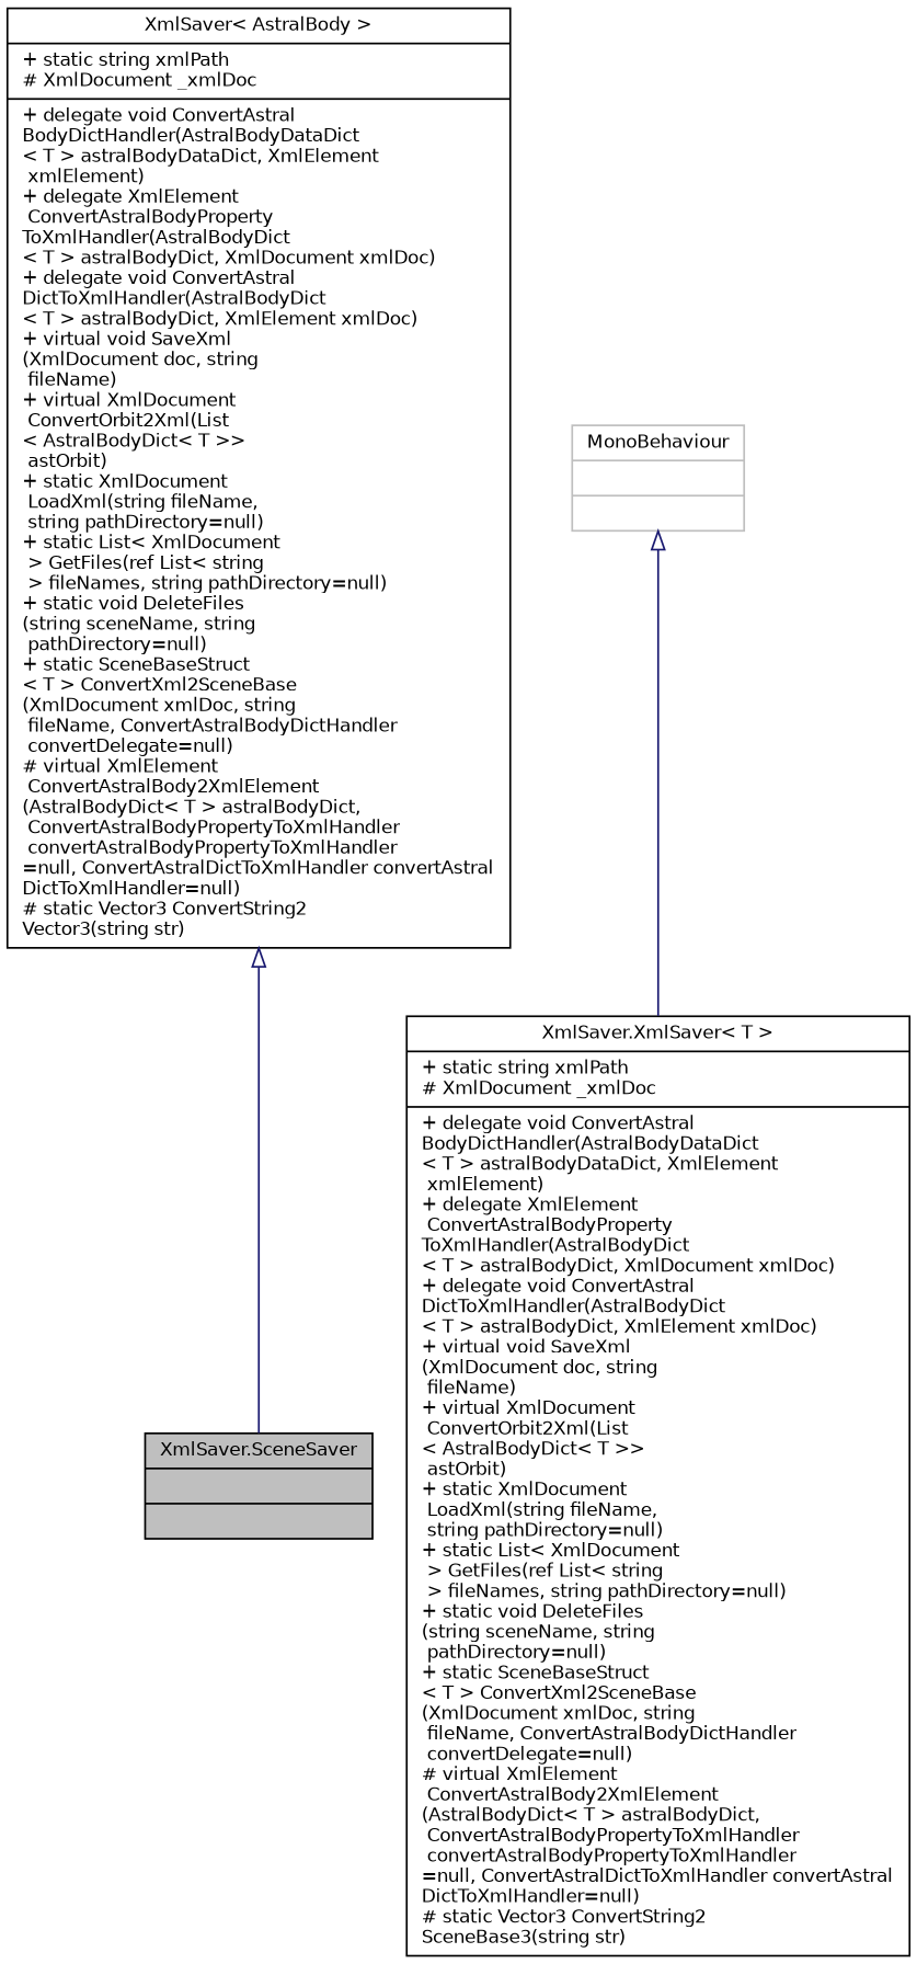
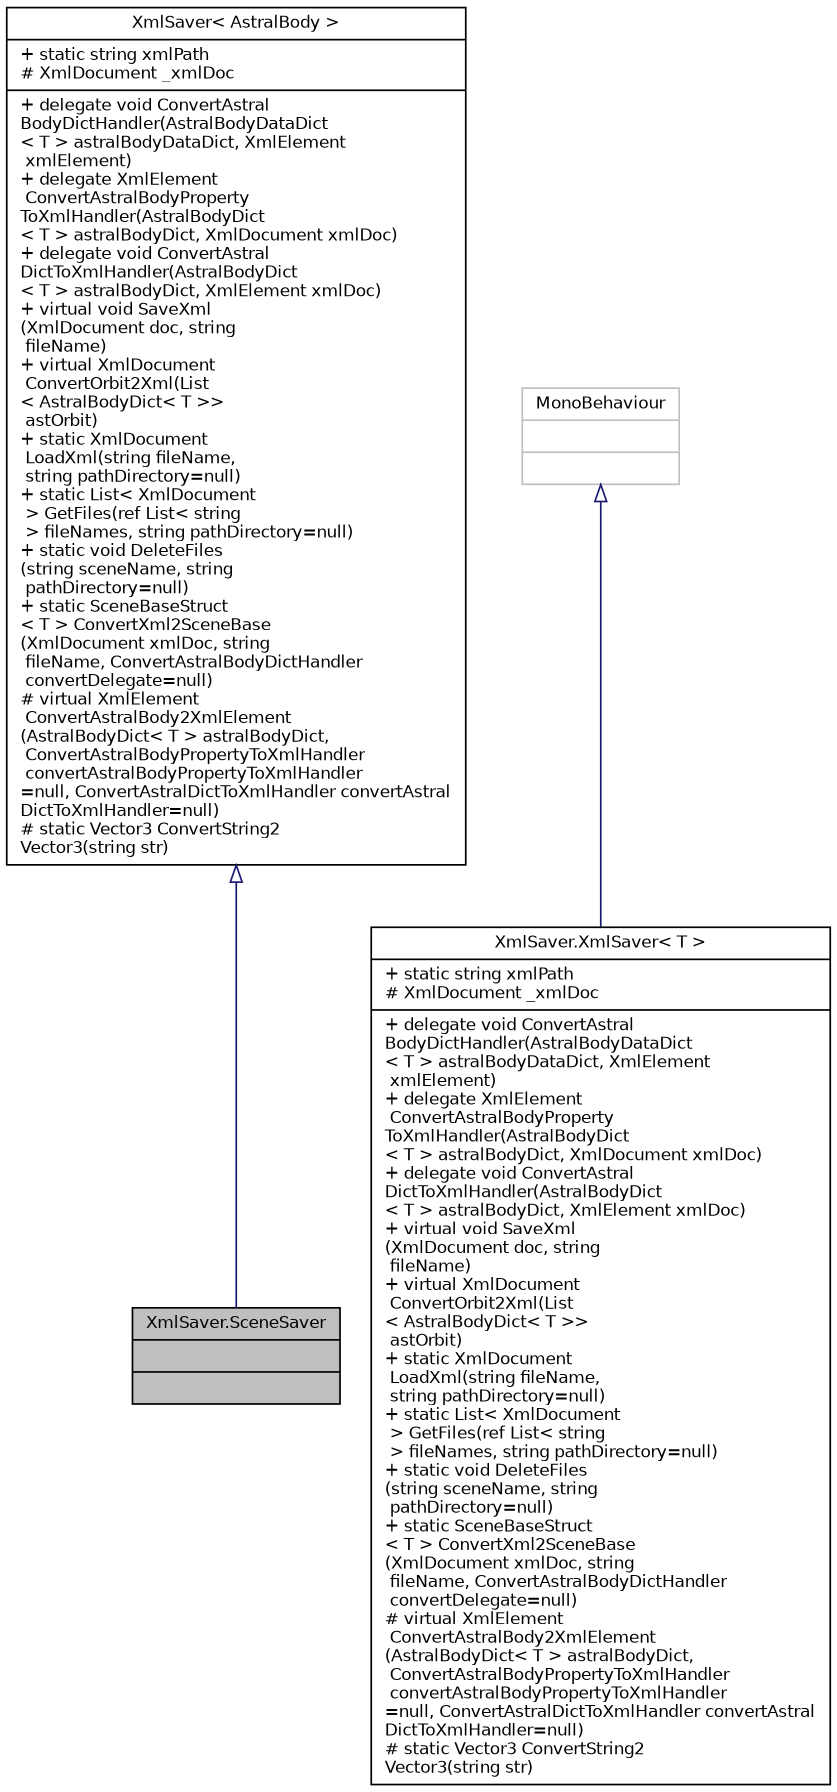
  digraph {
    node [color=black fillcolor=white fontname=Helvetica fontsize=10 shape=record style=filled]
    edge [arrowtail=onormal color=midnightblue dir=back fontname=Helvetica fontsize=10 labelfontname=Helvetica labelfontsize=10 style=solid]
    n1 [fillcolor=grey75 fontcolor=black height=0.2 label="{XmlSaver.SceneSaver\n||}" width=0.4]
    n2 [height=0.2 label="{XmlSaver\< AstralBody \>\n|+ static string xmlPath\l# XmlDocument _xmlDoc\l|+ delegate void ConvertAstral\lBodyDictHandler(AstralBodyDataDict\l\< T \> astralBodyDataDict, XmlElement\l xmlElement)\l+ delegate XmlElement\l ConvertAstralBodyProperty\lToXmlHandler(AstralBodyDict\l\< T \> astralBodyDict, XmlDocument xmlDoc)\l+ delegate void ConvertAstral\lDictToXmlHandler(AstralBodyDict\l\< T \> astralBodyDict, XmlElement xmlDoc)\l+ virtual void SaveXml\l(XmlDocument doc, string\l fileName)\l+ virtual XmlDocument\l ConvertOrbit2Xml(List\l\< AstralBodyDict\< T \>\>\l astOrbit)\l+ static XmlDocument\l LoadXml(string fileName,\l string pathDirectory=null)\l+ static List\< XmlDocument\l \> GetFiles(ref List\< string\l \> fileNames, string pathDirectory=null)\l+ static void DeleteFiles\l(string sceneName, string\l pathDirectory=null)\l+ static SceneBaseStruct\l\< T \> ConvertXml2SceneBase\l(XmlDocument xmlDoc, string\l fileName, ConvertAstralBodyDictHandler\l convertDelegate=null)\l# virtual XmlElement\l ConvertAstralBody2XmlElement\l(AstralBodyDict\< T \> astralBodyDict,\l ConvertAstralBodyPropertyToXmlHandler\l convertAstralBodyPropertyToXmlHandler\l=null, ConvertAstralDictToXmlHandler convertAstral\lDictToXmlHandler=null)\l# static Vector3 ConvertString2\lVector3(string str)\l}" width=0.4]
-   n3 [height=0.2 label="{XmlSaver.XmlSaver\< T \>\n|+ static string xmlPath\l# XmlDocument _xmlDoc\l|+ delegate void ConvertAstral\lBodyDictHandler(AstralBodyDataDict\l\< T \> astralBodyDataDict, XmlElement\l xmlElement)\l+ delegate XmlElement\l ConvertAstralBodyProperty\lToXmlHandler(AstralBodyDict\l\< T \> astralBodyDict, XmlDocument xmlDoc)\l+ delegate void ConvertAstral\lDictToXmlHandler(AstralBodyDict\l\< T \> astralBodyDict, XmlElement xmlDoc)\l+ virtual void SaveXml\l(XmlDocument doc, string\l fileName)\l+ virtual XmlDocument\l ConvertOrbit2Xml(List\l\< AstralBodyDict\< T \>\>\l astOrbit)\l+ static XmlDocument\l LoadXml(string fileName,\l string pathDirectory=null)\l+ static List\< XmlDocument\l \> GetFiles(ref List\< string\l \> fileNames, string pathDirectory=null)\l+ static void DeleteFiles\l(string sceneName, string\l pathDirectory=null)\l+ static SceneBaseStruct\l\< T \> ConvertXml2SceneBase\l(XmlDocument xmlDoc, string\l fileName, ConvertAstralBodyDictHandler\l convertDelegate=null)\l# virtual XmlElement\l ConvertAstralBody2XmlElement\l(AstralBodyDict\< T \> astralBodyDict,\l ConvertAstralBodyPropertyToXmlHandler\l convertAstralBodyPropertyToXmlHandler\l=null, ConvertAstralDictToXmlHandler convertAstral\lDictToXmlHandler=null)\l# static Vector3 ConvertString2\lSceneBase3(string str)\l}" width=0.4]
+   n3 [height=0.2 label="{XmlSaver.XmlSaver\< T \>\n|+ static string xmlPath\l# XmlDocument _xmlDoc\l|+ delegate void ConvertAstral\lBodyDictHandler(AstralBodyDataDict\l\< T \> astralBodyDataDict, XmlElement\l xmlElement)\l+ delegate XmlElement\l ConvertAstralBodyProperty\lToXmlHandler(AstralBodyDict\l\< T \> astralBodyDict, XmlDocument xmlDoc)\l+ delegate void ConvertAstral\lDictToXmlHandler(AstralBodyDict\l\< T \> astralBodyDict, XmlElement xmlDoc)\l+ virtual void SaveXml\l(XmlDocument doc, string\l fileName)\l+ virtual XmlDocument\l ConvertOrbit2Xml(List\l\< AstralBodyDict\< T \>\>\l astOrbit)\l+ static XmlDocument\l LoadXml(string fileName,\l string pathDirectory=null)\l+ static List\< XmlDocument\l \> GetFiles(ref List\< string\l \> fileNames, string pathDirectory=null)\l+ static void DeleteFiles\l(string sceneName, string\l pathDirectory=null)\l+ static SceneBaseStruct\l\< T \> ConvertXml2SceneBase\l(XmlDocument xmlDoc, string\l fileName, ConvertAstralBodyDictHandler\l convertDelegate=null)\l# virtual XmlElement\l ConvertAstralBody2XmlElement\l(AstralBodyDict\< T \> astralBodyDict,\l ConvertAstralBodyPropertyToXmlHandler\l convertAstralBodyPropertyToXmlHandler\l=null, ConvertAstralDictToXmlHandler convertAstral\lDictToXmlHandler=null)\l# static Vector3 ConvertString2\lVector3(string str)\l}" width=0.4]
    n4 [color=grey75 height=0.2 label="{MonoBehaviour\n||}" width=0.4]
    n2 -> n1
    n4 -> n3
  }
